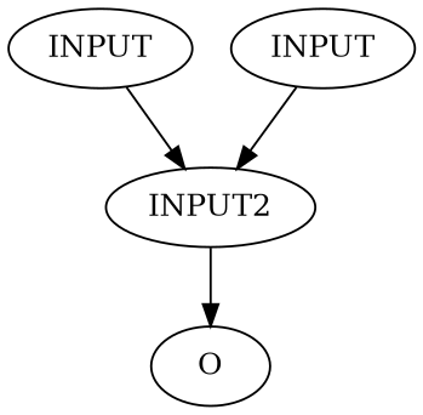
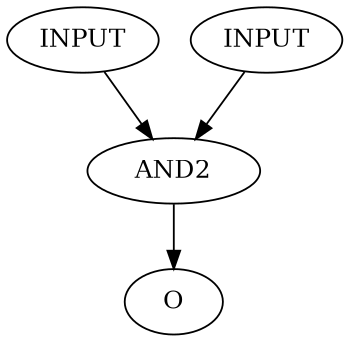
  digraph {
    n1 [label=INPUT]
-   n2 [label=INPUT2]
+   n2 [label=AND2]
    n3 [label=INPUT]
    O
    n1 -> n2
    n2 -> O
    n3 -> n2
  }
